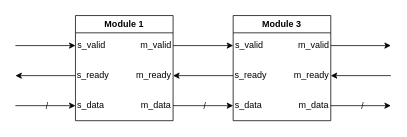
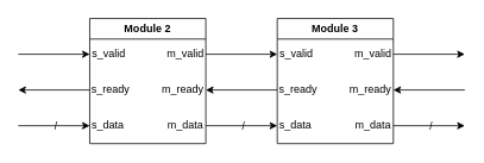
  <mxCell id="0" />
  <mxCell id="1" parent="0" />
  <mxCell id="2" value="" style="group" vertex="1" connectable="0" parent="1"><mxGeometry width="219" height="140" as="geometry" x="20" y="20" /></mxCell>
- <mxCell id="3" value="&lt;div&gt;Module 1&lt;/div&gt;" style="swimlane;whiteSpace=wrap;html=1;" vertex="1" parent="2"><mxGeometry x="80" width="130" height="140" as="geometry" /></mxCell>
+ <mxCell id="3" value="&lt;div&gt;Module 2&lt;/div&gt;" style="swimlane;whiteSpace=wrap;html=1;" vertex="1" parent="2"><mxGeometry x="80" width="130" height="140" as="geometry" /></mxCell>
  <mxCell id="4" value="" style="endArrow=classic;html=1;rounded=0;" edge="1" parent="2"><mxGeometry width="50" height="50" relative="1" as="geometry"><mxPoint y="40" as="sourcePoint" /><mxPoint x="80" y="40" as="targetPoint" /></mxGeometry></mxCell>
  <mxCell id="5" value="&lt;div&gt;s_valid&lt;/div&gt;" style="text;html=1;align=center;verticalAlign=middle;resizable=0;points=[];autosize=1;strokeColor=none;fillColor=none;" vertex="1" parent="2"><mxGeometry x="71" y="25" width="60" height="30" as="geometry" /></mxCell>
  <mxCell id="6" value="" style="endArrow=classic;html=1;rounded=0;" edge="1" parent="2"><mxGeometry width="50" height="50" relative="1" as="geometry"><mxPoint x="80" y="80" as="sourcePoint" /><mxPoint y="80" as="targetPoint" /></mxGeometry></mxCell>
  <mxCell id="7" value="&lt;div&gt;s_ready&lt;/div&gt;" style="text;html=1;align=center;verticalAlign=middle;resizable=0;points=[];autosize=1;strokeColor=none;fillColor=none;" vertex="1" parent="2"><mxGeometry x="68" y="65" width="70" height="30" as="geometry" /></mxCell>
  <mxCell id="8" value="" style="endArrow=classic;html=1;rounded=0;startArrow=none;startFill=0;jumpStyle=none;flowAnimation=0;shadow=0;" edge="1" parent="2"><mxGeometry width="50" height="50" relative="1" as="geometry"><mxPoint y="120" as="sourcePoint" /><mxPoint x="80" y="120" as="targetPoint" /></mxGeometry></mxCell>
  <mxCell id="9" value="/" style="edgeLabel;html=1;align=center;verticalAlign=middle;resizable=0;points=[];labelBackgroundColor=none;" vertex="1" connectable="0" parent="8"><mxGeometry x="0.02" relative="1" as="geometry"><mxPoint as="offset" /></mxGeometry></mxCell>
  <mxCell id="10" value="&lt;div&gt;s_data&lt;/div&gt;" style="text;html=1;align=center;verticalAlign=middle;resizable=0;points=[];autosize=1;strokeColor=none;fillColor=none;" vertex="1" parent="2"><mxGeometry x="70" y="105" width="60" height="30" as="geometry" /></mxCell>
  <mxCell id="11" value="&lt;div&gt;m_valid&lt;/div&gt;" style="text;html=1;align=center;verticalAlign=middle;resizable=0;points=[];autosize=1;strokeColor=none;fillColor=none;" vertex="1" parent="2"><mxGeometry x="157" y="25" width="60" height="30" as="geometry" /></mxCell>
  <mxCell id="12" value="&lt;div&gt;m_ready&lt;/div&gt;" style="text;html=1;align=center;verticalAlign=middle;resizable=0;points=[];autosize=1;strokeColor=none;fillColor=none;" vertex="1" parent="2"><mxGeometry x="149" y="65" width="70" height="30" as="geometry" /></mxCell>
  <mxCell id="13" value="&lt;div&gt;m_data&lt;/div&gt;" style="text;html=1;align=center;verticalAlign=middle;resizable=0;points=[];autosize=1;strokeColor=none;fillColor=none;" vertex="1" parent="2"><mxGeometry x="157" y="105" width="60" height="30" as="geometry" /></mxCell>
  <mxCell id="14" value="" style="group" vertex="1" connectable="0" parent="1"><mxGeometry x="230" width="219" height="140" as="geometry" y="20" /></mxCell>
  <mxCell id="15" value="&lt;div&gt;Module 3&lt;br&gt;&lt;/div&gt;" style="swimlane;whiteSpace=wrap;html=1;" vertex="1" parent="14"><mxGeometry x="80" width="130" height="140" as="geometry" /></mxCell>
  <mxCell id="16" value="" style="endArrow=classic;html=1;rounded=0;" edge="1" parent="14"><mxGeometry width="50" height="50" relative="1" as="geometry"><mxPoint y="40" as="sourcePoint" /><mxPoint x="80" y="40" as="targetPoint" /></mxGeometry></mxCell>
  <mxCell id="17" value="&lt;div&gt;s_valid&lt;/div&gt;" style="text;html=1;align=center;verticalAlign=middle;resizable=0;points=[];autosize=1;strokeColor=none;fillColor=none;" vertex="1" parent="14"><mxGeometry x="71" y="25" width="60" height="30" as="geometry" /></mxCell>
  <mxCell id="18" value="" style="endArrow=classic;html=1;rounded=0;" edge="1" parent="14"><mxGeometry width="50" height="50" relative="1" as="geometry"><mxPoint x="80" y="80" as="sourcePoint" /><mxPoint y="80" as="targetPoint" /></mxGeometry></mxCell>
  <mxCell id="19" value="&lt;div&gt;s_ready&lt;/div&gt;" style="text;html=1;align=center;verticalAlign=middle;resizable=0;points=[];autosize=1;strokeColor=none;fillColor=none;" vertex="1" parent="14"><mxGeometry x="68" y="65" width="70" height="30" as="geometry" /></mxCell>
  <mxCell id="20" value="" style="endArrow=classic;html=1;rounded=0;startArrow=none;startFill=0;jumpStyle=none;flowAnimation=0;shadow=0;" edge="1" parent="14"><mxGeometry width="50" height="50" relative="1" as="geometry"><mxPoint y="120" as="sourcePoint" /><mxPoint x="80" y="120" as="targetPoint" /></mxGeometry></mxCell>
  <mxCell id="21" value="/" style="edgeLabel;html=1;align=center;verticalAlign=middle;resizable=0;points=[];labelBackgroundColor=none;" vertex="1" connectable="0" parent="20"><mxGeometry x="0.02" relative="1" as="geometry"><mxPoint as="offset" /></mxGeometry></mxCell>
  <mxCell id="22" value="&lt;div&gt;s_data&lt;/div&gt;" style="text;html=1;align=center;verticalAlign=middle;resizable=0;points=[];autosize=1;strokeColor=none;fillColor=none;" vertex="1" parent="14"><mxGeometry x="70" y="105" width="60" height="30" as="geometry" /></mxCell>
  <mxCell id="23" value="&lt;div&gt;m_valid&lt;/div&gt;" style="text;html=1;align=center;verticalAlign=middle;resizable=0;points=[];autosize=1;strokeColor=none;fillColor=none;" vertex="1" parent="14"><mxGeometry x="157" y="25" width="60" height="30" as="geometry" /></mxCell>
  <mxCell id="24" value="&lt;div&gt;m_ready&lt;/div&gt;" style="text;html=1;align=center;verticalAlign=middle;resizable=0;points=[];autosize=1;strokeColor=none;fillColor=none;" vertex="1" parent="14"><mxGeometry x="149" y="65" width="70" height="30" as="geometry" /></mxCell>
  <mxCell id="25" value="&lt;div&gt;m_data&lt;/div&gt;" style="text;html=1;align=center;verticalAlign=middle;resizable=0;points=[];autosize=1;strokeColor=none;fillColor=none;" vertex="1" parent="14"><mxGeometry x="157" y="105" width="60" height="30" as="geometry" /></mxCell>
  <mxCell id="26" value="" style="endArrow=classic;html=1;rounded=0;" edge="1" parent="1"><mxGeometry width="50" height="50" relative="1" as="geometry"><mxPoint x="440" y="60" as="sourcePoint" /><mxPoint x="520" y="60" as="targetPoint" /></mxGeometry></mxCell>
  <mxCell id="27" value="" style="endArrow=classic;html=1;rounded=0;" edge="1" parent="1"><mxGeometry width="50" height="50" relative="1" as="geometry"><mxPoint x="520" y="100" as="sourcePoint" /><mxPoint x="440" y="100" as="targetPoint" /></mxGeometry></mxCell>
  <mxCell id="28" value="" style="endArrow=classic;html=1;rounded=0;startArrow=none;startFill=0;jumpStyle=none;flowAnimation=0;shadow=0;" edge="1" parent="1"><mxGeometry width="50" height="50" relative="1" as="geometry"><mxPoint x="440" y="140" as="sourcePoint" /><mxPoint x="520" y="140" as="targetPoint" /></mxGeometry></mxCell>
  <mxCell id="29" value="/" style="edgeLabel;html=1;align=center;verticalAlign=middle;resizable=0;points=[];labelBackgroundColor=none;" vertex="1" connectable="0" parent="28"><mxGeometry x="0.02" relative="1" as="geometry"><mxPoint as="offset" /></mxGeometry></mxCell>
